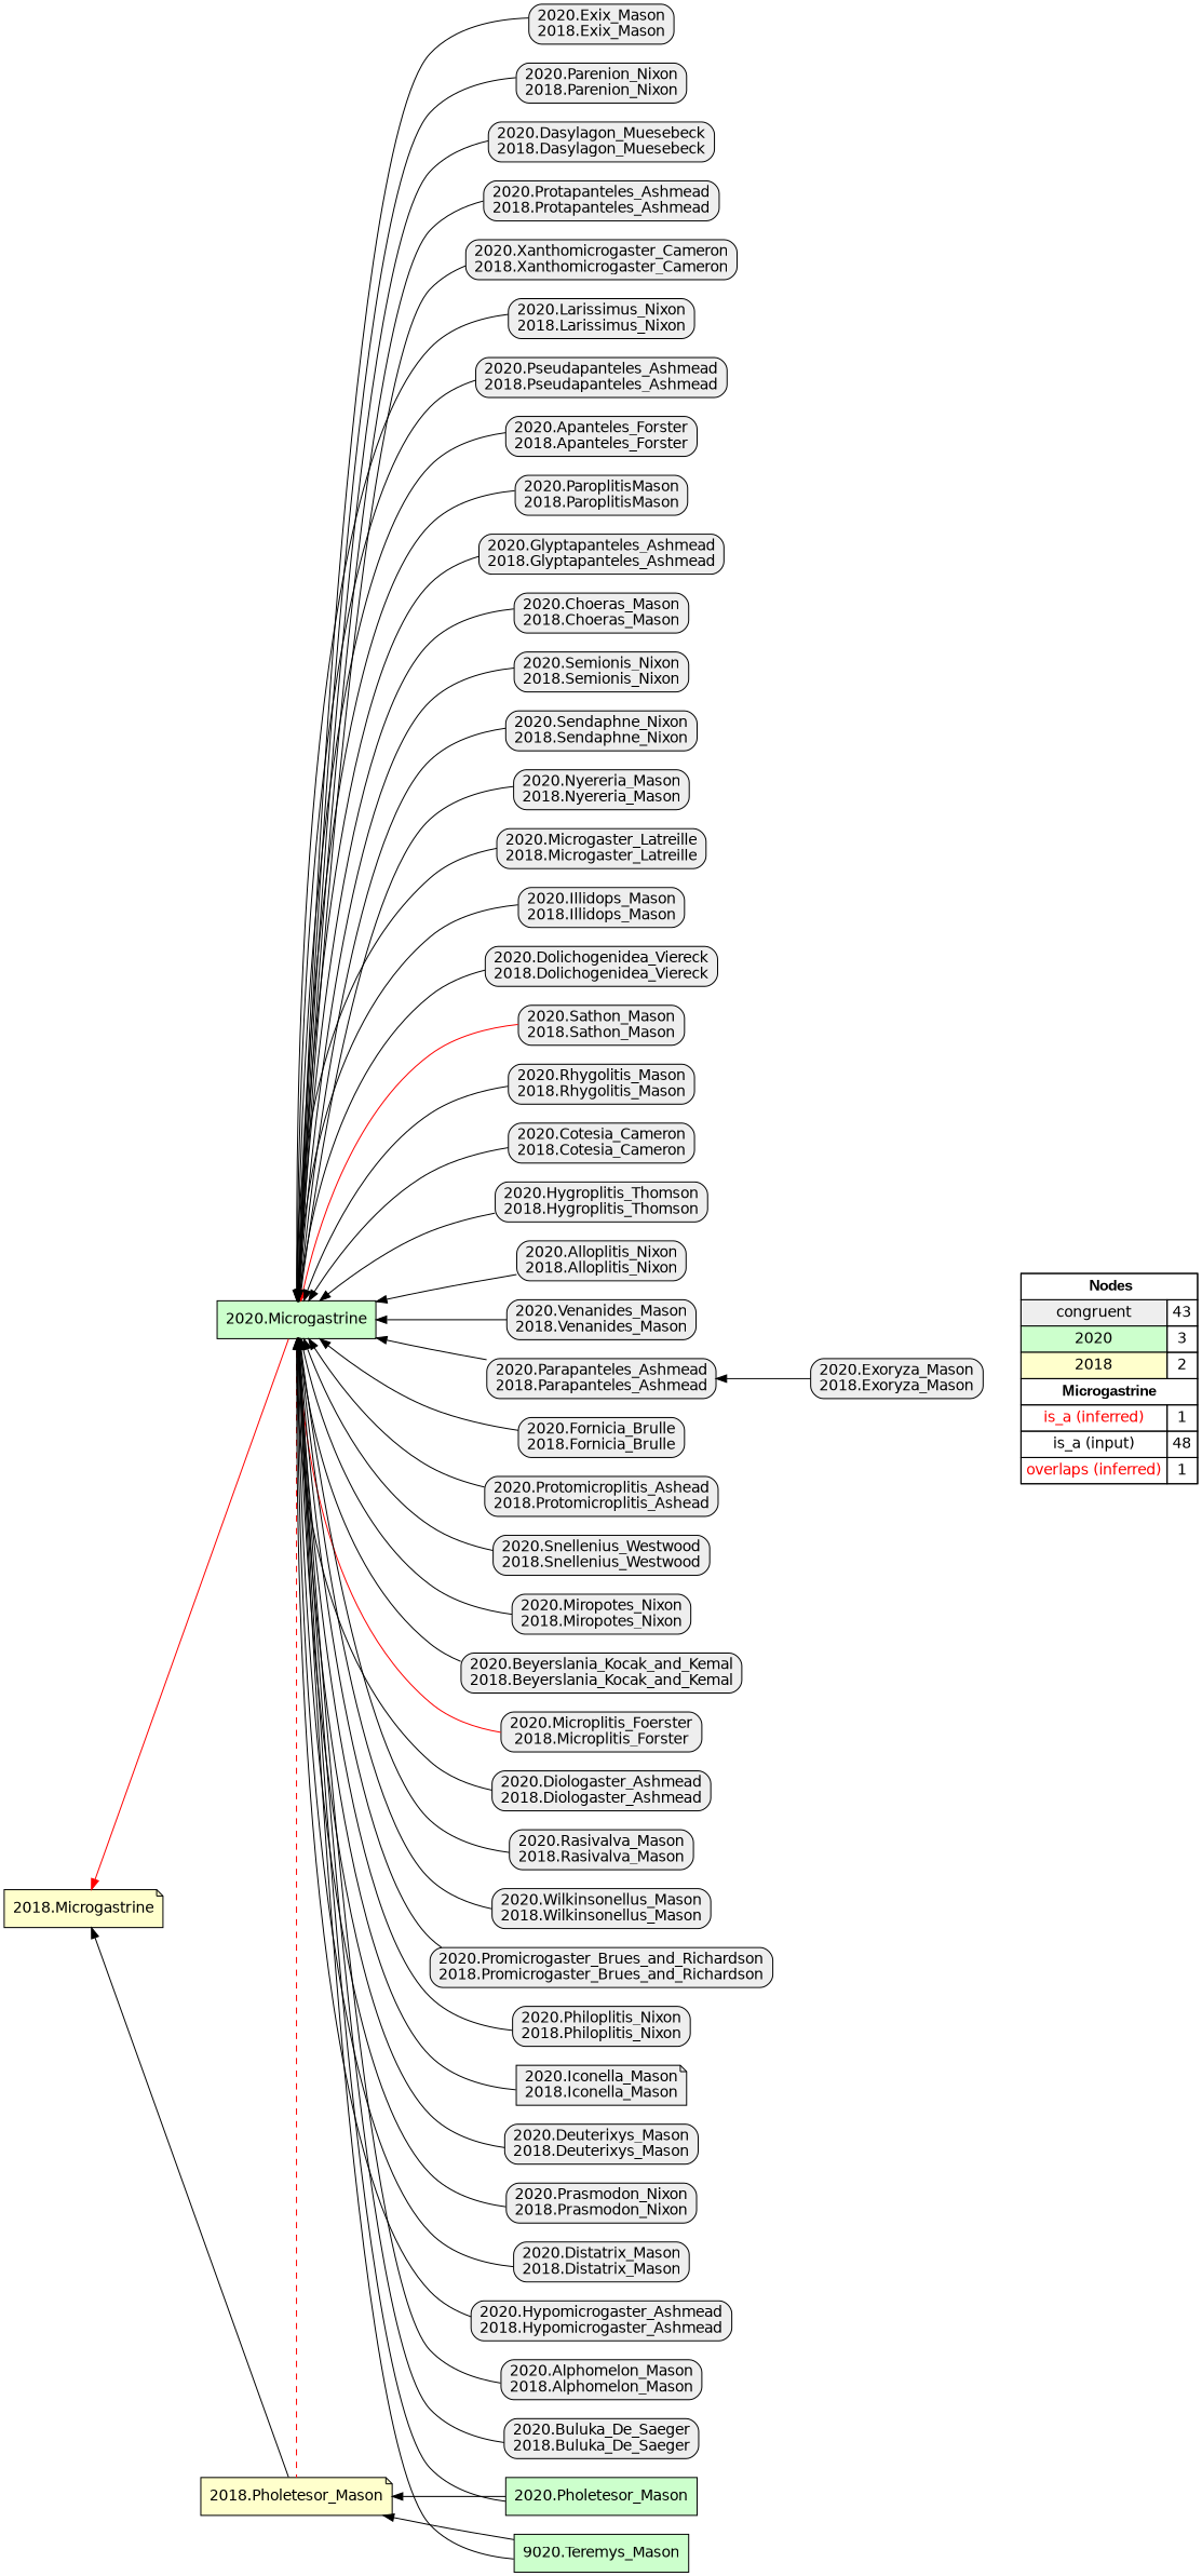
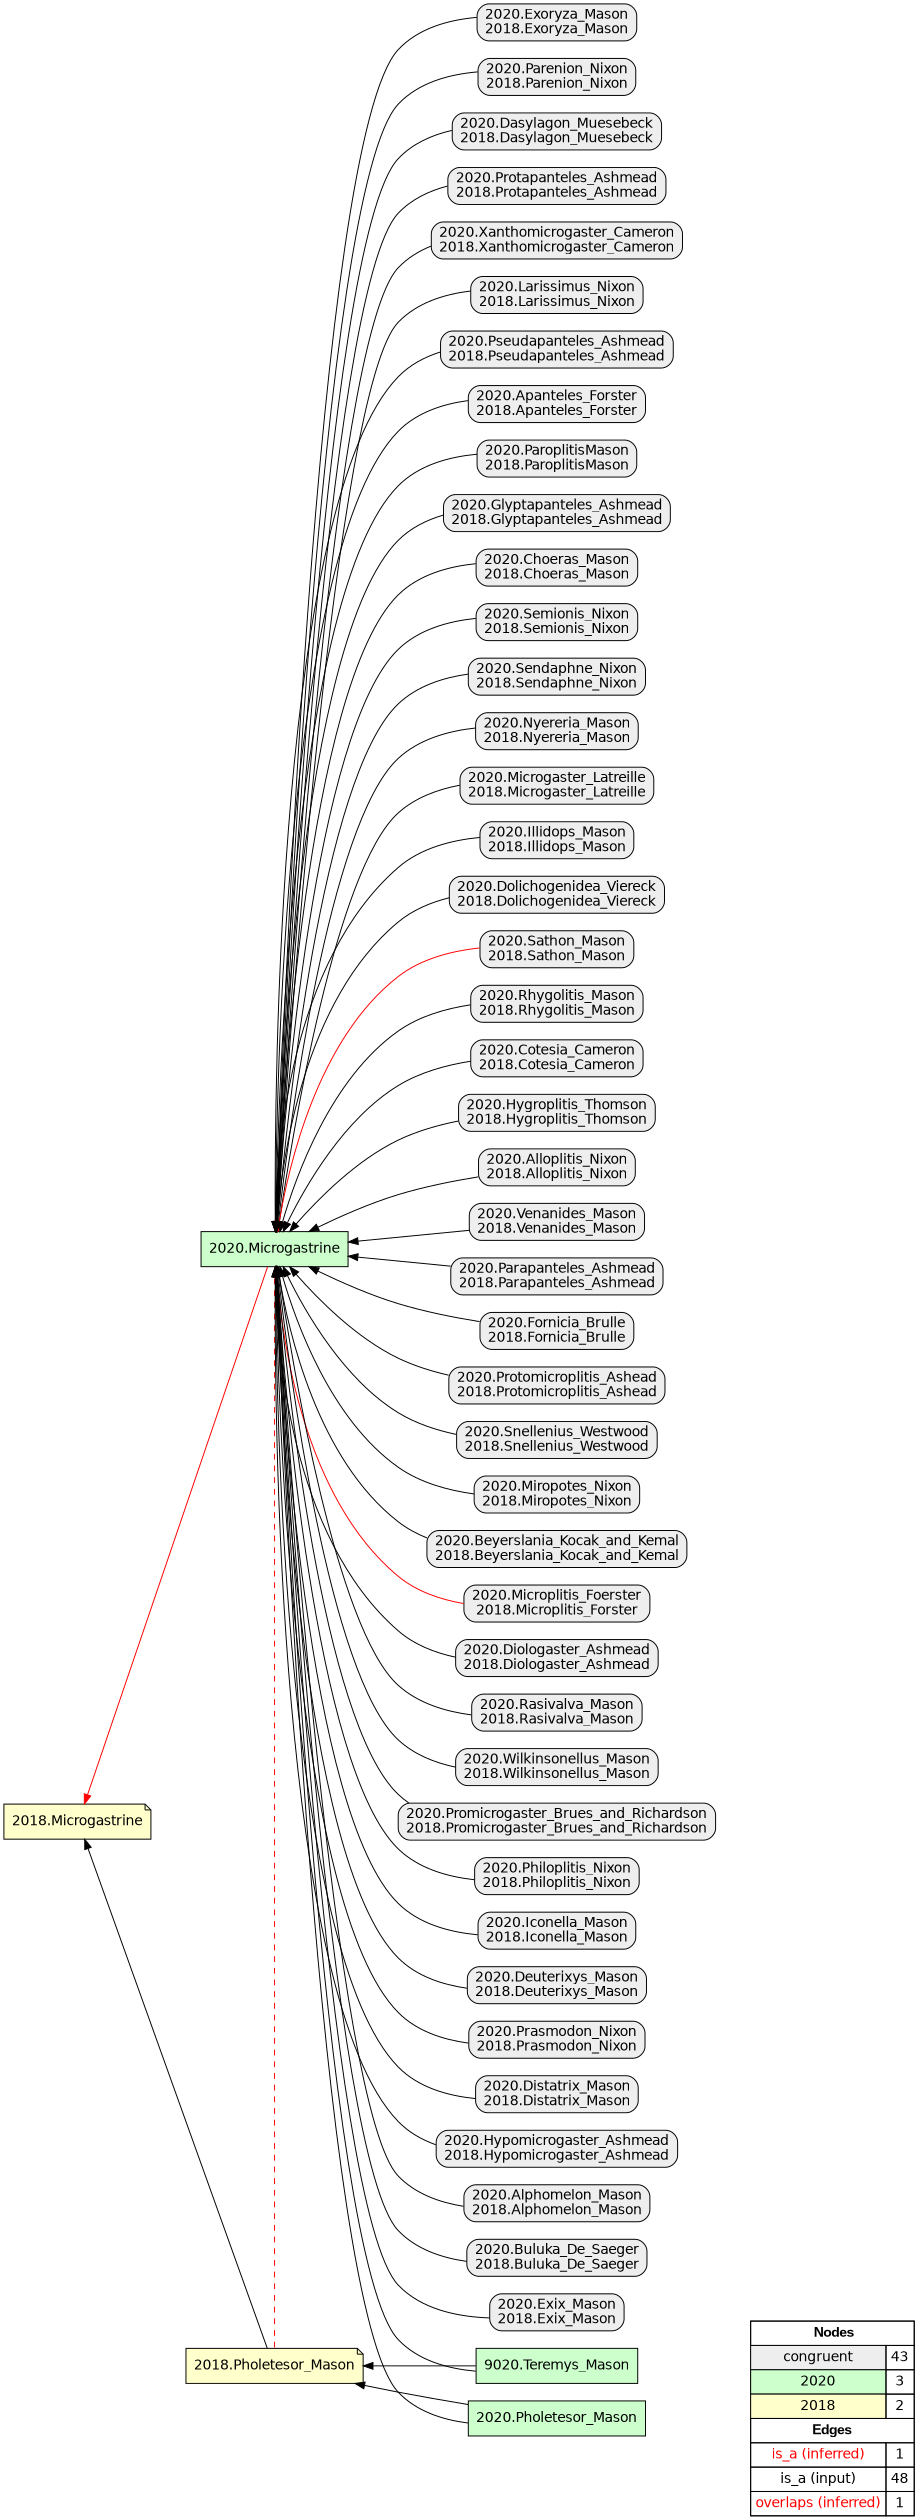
  digraph {
    rankdir=RL
    node [fillcolor="#EEEEEE" fontname=helvetica shape=box style="filled,rounded"]
    edge [arrowhead=normal color="#000000" constraint=true penwidth=1 style=solid]
-   n1 [fillcolor=white label=<   <TABLE BORDER="0" CELLBORDER="1" CELLSPACING="0" CELLPADDING="4">  <TR> <TD COLSPAN="2"><font face="Arial Black"> Nodes</font></TD> </TR>  <TR>   <TD bgcolor="#EEEEEE" fontname="helvetica">congruent</TD>   <TD>43</TD>   </TR>  <TR>   <TD bgcolor="#CCFFCC" fontname="helvetica">2020</TD>   <TD>3</TD>   </TR>  <TR>   <TD bgcolor="#FFFFCC" fontname="helvetica">2018</TD>   <TD>2</TD>   </TR>  <TR> <TD COLSPAN="2"><font face = "Arial Black"> Microgastrine </font></TD> </TR>  <TR>   <TD><font color ="#FF0000">is_a (inferred)</font></TD><TD>1</TD> </TR> <TR>   <TD><font color ="#000000">is_a (input)</font></TD><TD>48</TD> </TR> <TR>   <TD><font color ="#FF0000">overlaps (inferred)</font></TD><TD>1</TD> </TR> </TABLE>   > margin=0 style=filled]
+   n1 [fillcolor=white label=<   <TABLE BORDER="0" CELLBORDER="1" CELLSPACING="0" CELLPADDING="4">  <TR> <TD COLSPAN="2"><font face="Arial Black"> Nodes</font></TD> </TR>  <TR>   <TD bgcolor="#EEEEEE" fontname="helvetica">congruent</TD>   <TD>43</TD>   </TR>  <TR>   <TD bgcolor="#CCFFCC" fontname="helvetica">2020</TD>   <TD>3</TD>   </TR>  <TR>   <TD bgcolor="#FFFFCC" fontname="helvetica">2018</TD>   <TD>2</TD>   </TR>  <TR> <TD COLSPAN="2"><font face = "Arial Black"> Edges </font></TD> </TR>  <TR>   <TD><font color ="#FF0000">is_a (inferred)</font></TD><TD>1</TD> </TR> <TR>   <TD><font color ="#000000">is_a (input)</font></TD><TD>48</TD> </TR> <TR>   <TD><font color ="#FF0000">overlaps (inferred)</font></TD><TD>1</TD> </TR> </TABLE>   > margin=0 style=filled]
    "2020.Microgastrine" [fillcolor="#CCFFCC" style=filled]
    "2020.Pseudapanteles_Ashmead\n2018.Pseudapanteles_Ashmead"
    "2018.Pholetesor_Mason" [fillcolor="#FFFFCC" shape=note style=filled]
    "2018.Microgastrine" [fillcolor="#FFFFCC" shape=note style=filled]
    "2020.Apanteles_Forster\n2018.Apanteles_Forster"
    "2020.ParoplitisMason\n2018.ParoplitisMason"
    "2020.Glyptapanteles_Ashmead\n2018.Glyptapanteles_Ashmead"
    "2020.Choeras_Mason\n2018.Choeras_Mason"
    "2020.Semionis_Nixon\n2018.Semionis_Nixon"
    "2020.Sendaphne_Nixon\n2018.Sendaphne_Nixon"
    "2020.Nyereria_Mason\n2018.Nyereria_Mason"
    "2020.Microgaster_Latreille\n2018.Microgaster_Latreille"
    "2020.Illidops_Mason\n2018.Illidops_Mason"
    "2020.Dolichogenidea_Viereck\n2018.Dolichogenidea_Viereck"
    "2020.Sathon_Mason\n2018.Sathon_Mason"
    "2020.Rhygolitis_Mason\n2018.Rhygolitis_Mason"
    "2020.Cotesia_Cameron\n2018.Cotesia_Cameron"
    "2020.Hygroplitis_Thomson\n2018.Hygroplitis_Thomson"
    "2020.Alloplitis_Nixon\n2018.Alloplitis_Nixon"
    "2020.Venanides_Mason\n2018.Venanides_Mason"
    "2020.Parapanteles_Ashmead\n2018.Parapanteles_Ashmead"
    "2020.Fornicia_Brulle\n2018.Fornicia_Brulle"
    "2020.Protomicroplitis_Ashead\n2018.Protomicroplitis_Ashead"
    "2020.Snellenius_Westwood\n2018.Snellenius_Westwood"
    "2020.Miropotes_Nixon\n2018.Miropotes_Nixon"
    "2020.Beyerslania_Kocak_and_Kemal\n2018.Beyerslania_Kocak_and_Kemal"
    "2020.Microplitis_Foerster\n2018.Microplitis_Forster"
    "2020.Diologaster_Ashmead\n2018.Diologaster_Ashmead"
    "2020.Rasivalva_Mason\n2018.Rasivalva_Mason"
    "2020.Wilkinsonellus_Mason\n2018.Wilkinsonellus_Mason"
    "2020.Promicrogaster_Brues_and_Richardson\n2018.Promicrogaster_Brues_and_Richardson"
    "2020.Philoplitis_Nixon\n2018.Philoplitis_Nixon"
-   "2020.Iconella_Mason\n2018.Iconella_Mason" [shape=note]
+   "2020.Iconella_Mason\n2018.Iconella_Mason"
    "2020.Deuterixys_Mason\n2018.Deuterixys_Mason"
    "2020.Prasmodon_Nixon\n2018.Prasmodon_Nixon"
    "2020.Distatrix_Mason\n2018.Distatrix_Mason"
    "2020.Hypomicrogaster_Ashmead\n2018.Hypomicrogaster_Ashmead"
    "2020.Alphomelon_Mason\n2018.Alphomelon_Mason"
    "2020.Buluka_De_Saeger\n2018.Buluka_De_Saeger"
    "2020.Exix_Mason\n2018.Exix_Mason"
    "2020.Exoryza_Mason\n2018.Exoryza_Mason"
    "2020.Parenion_Nixon\n2018.Parenion_Nixon"
    "2020.Dasylagon_Muesebeck\n2018.Dasylagon_Muesebeck"
    "2020.Protapanteles_Ashmead\n2018.Protapanteles_Ashmead"
    "2020.Xanthomicrogaster_Cameron\n2018.Xanthomicrogaster_Cameron"
    "2020.Larissimus_Nixon\n2018.Larissimus_Nixon"
    "2020.Pholetesor_Mason" [fillcolor="#CCFFCC" style=filled]
    n49 [fillcolor="#CCFFCC" label="9020.Teremys_Mason" style=filled]
    subgraph sub_1 {
      rank=source
      n1
    }
    "2020.Microgastrine" -> "2018.Pholetesor_Mason" [arrowhead=none color="#FF0000" constraint=false style=dashed]
    "2020.Microgastrine" -> "2018.Microgastrine" [color="#FF0000"]
    "2020.Pseudapanteles_Ashmead\n2018.Pseudapanteles_Ashmead" -> "2020.Microgastrine"
    "2018.Pholetesor_Mason" -> "2018.Microgastrine"
    "2020.Apanteles_Forster\n2018.Apanteles_Forster" -> "2020.Microgastrine"
    "2020.ParoplitisMason\n2018.ParoplitisMason" -> "2020.Microgastrine"
    "2020.Glyptapanteles_Ashmead\n2018.Glyptapanteles_Ashmead" -> "2020.Microgastrine"
    "2020.Choeras_Mason\n2018.Choeras_Mason" -> "2020.Microgastrine"
    "2020.Semionis_Nixon\n2018.Semionis_Nixon" -> "2020.Microgastrine"
    "2020.Sendaphne_Nixon\n2018.Sendaphne_Nixon" -> "2020.Microgastrine"
    "2020.Nyereria_Mason\n2018.Nyereria_Mason" -> "2020.Microgastrine"
    "2020.Microgaster_Latreille\n2018.Microgaster_Latreille" -> "2020.Microgastrine"
    "2020.Illidops_Mason\n2018.Illidops_Mason" -> "2020.Microgastrine"
    "2020.Dolichogenidea_Viereck\n2018.Dolichogenidea_Viereck" -> "2020.Microgastrine"
    "2020.Sathon_Mason\n2018.Sathon_Mason" -> "2020.Microgastrine" [color="#FF0000"]
    "2020.Rhygolitis_Mason\n2018.Rhygolitis_Mason" -> "2020.Microgastrine"
    "2020.Cotesia_Cameron\n2018.Cotesia_Cameron" -> "2020.Microgastrine"
    "2020.Hygroplitis_Thomson\n2018.Hygroplitis_Thomson" -> "2020.Microgastrine"
    "2020.Alloplitis_Nixon\n2018.Alloplitis_Nixon" -> "2020.Microgastrine"
    "2020.Venanides_Mason\n2018.Venanides_Mason" -> "2020.Microgastrine"
    "2020.Parapanteles_Ashmead\n2018.Parapanteles_Ashmead" -> "2020.Microgastrine"
    "2020.Fornicia_Brulle\n2018.Fornicia_Brulle" -> "2020.Microgastrine"
    "2020.Protomicroplitis_Ashead\n2018.Protomicroplitis_Ashead" -> "2020.Microgastrine"
    "2020.Snellenius_Westwood\n2018.Snellenius_Westwood" -> "2020.Microgastrine"
    "2020.Miropotes_Nixon\n2018.Miropotes_Nixon" -> "2020.Microgastrine"
    "2020.Beyerslania_Kocak_and_Kemal\n2018.Beyerslania_Kocak_and_Kemal" -> "2020.Microgastrine"
    "2020.Microplitis_Foerster\n2018.Microplitis_Forster" -> "2020.Microgastrine" [color="#FF0000"]
    "2020.Diologaster_Ashmead\n2018.Diologaster_Ashmead" -> "2020.Microgastrine"
    "2020.Rasivalva_Mason\n2018.Rasivalva_Mason" -> "2020.Microgastrine"
    "2020.Wilkinsonellus_Mason\n2018.Wilkinsonellus_Mason" -> "2020.Microgastrine"
    "2020.Promicrogaster_Brues_and_Richardson\n2018.Promicrogaster_Brues_and_Richardson" -> "2020.Microgastrine"
    "2020.Philoplitis_Nixon\n2018.Philoplitis_Nixon" -> "2020.Microgastrine"
    "2020.Iconella_Mason\n2018.Iconella_Mason" -> "2020.Microgastrine"
    "2020.Deuterixys_Mason\n2018.Deuterixys_Mason" -> "2020.Microgastrine"
    "2020.Prasmodon_Nixon\n2018.Prasmodon_Nixon" -> "2020.Microgastrine"
    "2020.Distatrix_Mason\n2018.Distatrix_Mason" -> "2020.Microgastrine"
    "2020.Hypomicrogaster_Ashmead\n2018.Hypomicrogaster_Ashmead" -> "2020.Microgastrine"
    "2020.Alphomelon_Mason\n2018.Alphomelon_Mason" -> "2020.Microgastrine"
    "2020.Buluka_De_Saeger\n2018.Buluka_De_Saeger" -> "2020.Microgastrine"
    "2020.Exix_Mason\n2018.Exix_Mason" -> "2020.Microgastrine"
-   "2020.Exoryza_Mason\n2018.Exoryza_Mason" -> "2020.Parapanteles_Ashmead\n2018.Parapanteles_Ashmead"
+   "2020.Exoryza_Mason\n2018.Exoryza_Mason" -> "2020.Microgastrine"
    "2020.Parenion_Nixon\n2018.Parenion_Nixon" -> "2020.Microgastrine"
    "2020.Dasylagon_Muesebeck\n2018.Dasylagon_Muesebeck" -> "2020.Microgastrine"
    "2020.Protapanteles_Ashmead\n2018.Protapanteles_Ashmead" -> "2020.Microgastrine"
    "2020.Xanthomicrogaster_Cameron\n2018.Xanthomicrogaster_Cameron" -> "2020.Microgastrine"
    "2020.Larissimus_Nixon\n2018.Larissimus_Nixon" -> "2020.Microgastrine"
    "2020.Pholetesor_Mason" -> "2020.Microgastrine"
    "2020.Pholetesor_Mason" -> "2018.Pholetesor_Mason"
    n49 -> "2020.Microgastrine"
    n49 -> "2018.Pholetesor_Mason"
  }
